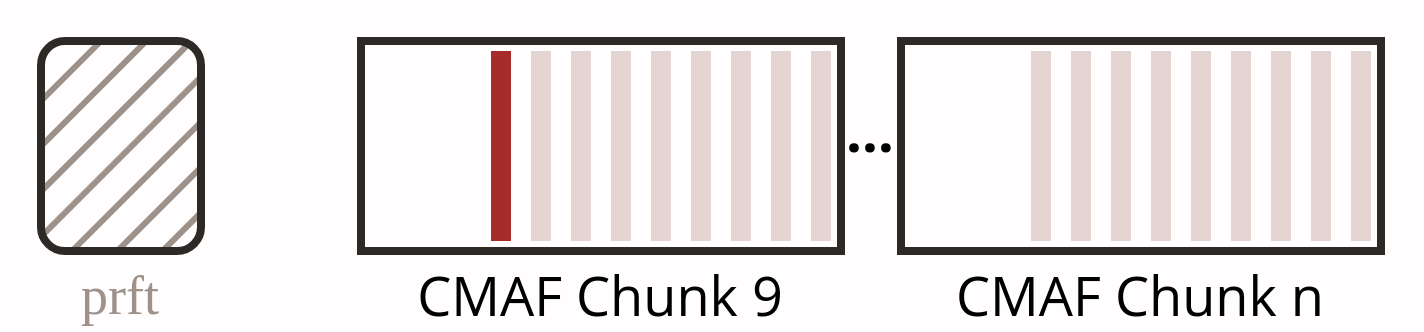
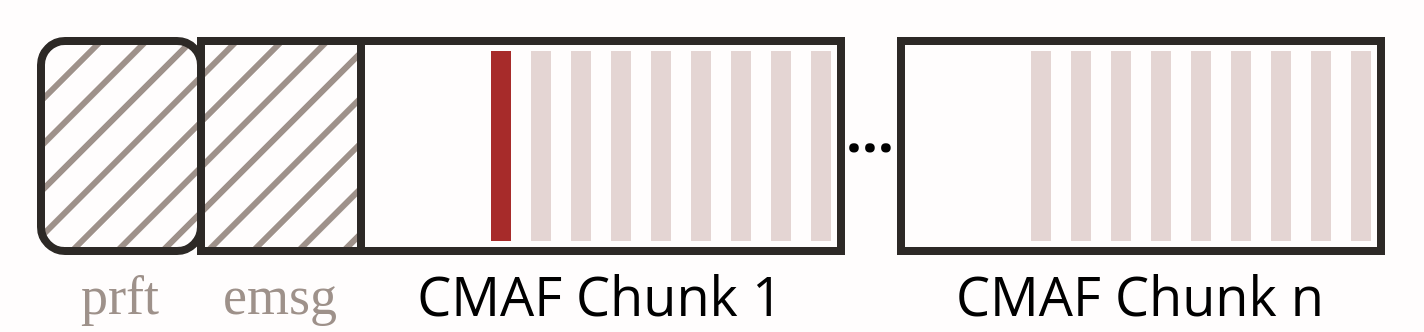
  <mxCell id="0" />
  <mxCell id="1" parent="0" />
- <mxCell id="2" value="CMAF Chunk 9" style="rounded=0;whiteSpace=wrap;html=1;strokeColor=#2D2926;fillColor=none;strokeWidth=4;fontFamily=Open Sans;labelBackgroundColor=none;labelPosition=center;verticalLabelPosition=bottom;align=center;verticalAlign=top;fontSize=27;fontStyle=0" parent="1" vertex="1"><mxGeometry x="180" y="20" width="240" height="105" as="geometry" /></mxCell>
+ <mxCell id="2" value="CMAF Chunk 1" style="rounded=0;whiteSpace=wrap;html=1;strokeColor=#2D2926;fillColor=none;strokeWidth=4;fontFamily=Open Sans;labelBackgroundColor=none;labelPosition=center;verticalLabelPosition=bottom;align=center;verticalAlign=top;fontSize=27;fontStyle=0" parent="1" vertex="1"><mxGeometry x="180" y="20" width="240" height="105" as="geometry" /></mxCell>
  <mxCell id="3" value="prft" style="whiteSpace=wrap;html=1;strokeColor=#2D2926;fillColor=#9E918A;strokeWidth=4;fontFamily=Hack;labelBackgroundColor=none;labelPosition=center;verticalLabelPosition=bottom;align=center;verticalAlign=top;fontSize=27;fontStyle=0;gradientColor=none;shadow=0;glass=0;fillStyle=hatch;fontColor=#9E918A;rounded=1;" parent="1" vertex="1"><mxGeometry x="20" y="20" width="80" height="105" as="geometry" /></mxCell>
  <mxCell id="4" value="CMAF Chunk n" style="rounded=0;whiteSpace=wrap;html=1;strokeColor=#2D2926;fillColor=none;strokeWidth=4;fontFamily=Open Sans;labelBackgroundColor=none;labelPosition=center;verticalLabelPosition=bottom;align=center;verticalAlign=top;fontSize=27;fontStyle=0" parent="1" vertex="1"><mxGeometry x="450" y="20" width="240" height="105" as="geometry" /></mxCell>
  <mxCell id="5" value="&lt;span style=&quot;font-family: &amp;quot;Open Sans&amp;quot;; font-size: 28px; font-weight: 700; text-align: right;&quot;&gt;…&lt;/span&gt;" style="text;html=1;strokeColor=none;fillColor=none;align=center;verticalAlign=middle;whiteSpace=wrap;rounded=0;labelBackgroundColor=none;" parent="1" vertex="1"><mxGeometry x="420" y="50" width="30" height="30" as="geometry" /></mxCell>
  <mxCell id="6" value="" style="rounded=0;whiteSpace=wrap;html=1;labelPosition=center;verticalLabelPosition=top;align=center;verticalAlign=bottom;strokeColor=none;fillColor=#A72B2A;fontFamily=Open Sans;labelBackgroundColor=none;" parent="1" vertex="1"><mxGeometry x="245" y="25" width="10" height="95" as="geometry" /></mxCell>
  <mxCell id="7" value="" style="rounded=0;whiteSpace=wrap;html=1;labelPosition=center;verticalLabelPosition=top;align=center;verticalAlign=bottom;strokeColor=none;fillColor=#E4D5D3;fontFamily=Open Sans;labelBackgroundColor=none;" parent="1" vertex="1"><mxGeometry x="265" y="25" width="10" height="95" as="geometry" /></mxCell>
  <mxCell id="8" value="" style="rounded=0;whiteSpace=wrap;html=1;labelPosition=center;verticalLabelPosition=top;align=center;verticalAlign=bottom;strokeColor=none;fillColor=#E4D5D3;fontFamily=Open Sans;labelBackgroundColor=none;" parent="1" vertex="1"><mxGeometry x="285" y="25" width="10" height="95" as="geometry" /></mxCell>
  <mxCell id="9" value="" style="rounded=0;whiteSpace=wrap;html=1;labelPosition=center;verticalLabelPosition=top;align=center;verticalAlign=bottom;strokeColor=none;fillColor=#E4D5D3;fontFamily=Open Sans;labelBackgroundColor=none;" parent="1" vertex="1"><mxGeometry x="305" y="25" width="10" height="95" as="geometry" /></mxCell>
  <mxCell id="10" value="" style="rounded=0;whiteSpace=wrap;html=1;labelPosition=center;verticalLabelPosition=top;align=center;verticalAlign=bottom;strokeColor=none;fillColor=#E4D5D3;fontFamily=Open Sans;labelBackgroundColor=none;" parent="1" vertex="1"><mxGeometry x="325" y="25" width="10" height="95" as="geometry" /></mxCell>
  <mxCell id="11" value="" style="rounded=0;whiteSpace=wrap;html=1;labelPosition=center;verticalLabelPosition=top;align=center;verticalAlign=bottom;strokeColor=none;fillColor=#E4D5D3;fontFamily=Open Sans;labelBackgroundColor=none;" parent="1" vertex="1"><mxGeometry x="345" y="25" width="10" height="95" as="geometry" /></mxCell>
  <mxCell id="12" value="" style="rounded=0;whiteSpace=wrap;html=1;labelPosition=center;verticalLabelPosition=top;align=center;verticalAlign=bottom;strokeColor=none;fillColor=#E4D5D3;fontFamily=Open Sans;labelBackgroundColor=none;" parent="1" vertex="1"><mxGeometry x="365" y="25" width="10" height="95" as="geometry" /></mxCell>
  <mxCell id="13" value="" style="rounded=0;whiteSpace=wrap;html=1;labelPosition=center;verticalLabelPosition=top;align=center;verticalAlign=bottom;strokeColor=none;fillColor=#E4D5D3;fontFamily=Open Sans;labelBackgroundColor=none;" parent="1" vertex="1"><mxGeometry x="385" y="25" width="10" height="95" as="geometry" /></mxCell>
  <mxCell id="14" value="" style="rounded=0;whiteSpace=wrap;html=1;labelPosition=center;verticalLabelPosition=top;align=center;verticalAlign=bottom;strokeColor=none;fillColor=#E4D5D3;fontFamily=Open Sans;labelBackgroundColor=none;" parent="1" vertex="1"><mxGeometry x="405" y="25" width="10" height="95" as="geometry" /></mxCell>
  <mxCell id="15" value="" style="rounded=0;whiteSpace=wrap;html=1;labelPosition=center;verticalLabelPosition=top;align=center;verticalAlign=bottom;strokeColor=none;fillColor=#E4D5D3;fontFamily=Open Sans;labelBackgroundColor=none;" parent="1" vertex="1"><mxGeometry x="515" y="25" width="10" height="95" as="geometry" /></mxCell>
  <mxCell id="16" value="" style="rounded=0;whiteSpace=wrap;html=1;labelPosition=center;verticalLabelPosition=top;align=center;verticalAlign=bottom;strokeColor=none;fillColor=#E4D5D3;fontFamily=Open Sans;labelBackgroundColor=none;" parent="1" vertex="1"><mxGeometry x="535" y="25" width="10" height="95" as="geometry" /></mxCell>
  <mxCell id="17" value="" style="rounded=0;whiteSpace=wrap;html=1;labelPosition=center;verticalLabelPosition=top;align=center;verticalAlign=bottom;strokeColor=none;fillColor=#E4D5D3;fontFamily=Open Sans;labelBackgroundColor=none;" parent="1" vertex="1"><mxGeometry x="555" y="25" width="10" height="95" as="geometry" /></mxCell>
  <mxCell id="18" value="" style="rounded=0;whiteSpace=wrap;html=1;labelPosition=center;verticalLabelPosition=top;align=center;verticalAlign=bottom;strokeColor=none;fillColor=#E4D5D3;fontFamily=Open Sans;labelBackgroundColor=none;" parent="1" vertex="1"><mxGeometry x="575" y="25" width="10" height="95" as="geometry" /></mxCell>
  <mxCell id="19" value="" style="rounded=0;whiteSpace=wrap;html=1;labelPosition=center;verticalLabelPosition=top;align=center;verticalAlign=bottom;strokeColor=none;fillColor=#E4D5D3;fontFamily=Open Sans;labelBackgroundColor=none;" parent="1" vertex="1"><mxGeometry x="595" y="25" width="10" height="95" as="geometry" /></mxCell>
  <mxCell id="20" value="" style="rounded=0;whiteSpace=wrap;html=1;labelPosition=center;verticalLabelPosition=top;align=center;verticalAlign=bottom;strokeColor=none;fillColor=#E4D5D3;fontFamily=Open Sans;labelBackgroundColor=none;" parent="1" vertex="1"><mxGeometry x="615" y="25" width="10" height="95" as="geometry" /></mxCell>
  <mxCell id="21" value="" style="rounded=0;whiteSpace=wrap;html=1;labelPosition=center;verticalLabelPosition=top;align=center;verticalAlign=bottom;strokeColor=none;fillColor=#E4D5D3;fontFamily=Open Sans;labelBackgroundColor=none;" parent="1" vertex="1"><mxGeometry x="635" y="25" width="10" height="95" as="geometry" /></mxCell>
  <mxCell id="22" value="" style="rounded=0;whiteSpace=wrap;html=1;labelPosition=center;verticalLabelPosition=top;align=center;verticalAlign=bottom;strokeColor=none;fillColor=#E4D5D3;fontFamily=Open Sans;labelBackgroundColor=none;" parent="1" vertex="1"><mxGeometry x="655" y="25" width="10" height="95" as="geometry" /></mxCell>
  <mxCell id="23" value="" style="rounded=0;whiteSpace=wrap;html=1;labelPosition=center;verticalLabelPosition=top;align=center;verticalAlign=bottom;strokeColor=none;fillColor=#E4D5D3;fontFamily=Open Sans;labelBackgroundColor=none;" parent="1" vertex="1"><mxGeometry x="675" y="25" width="10" height="95" as="geometry" /></mxCell>
+ <mxCell id="24" value="emsg" style="rounded=0;whiteSpace=wrap;html=1;strokeColor=#2D2926;fillColor=#9E918A;strokeWidth=4;fontFamily=Hack;labelBackgroundColor=none;labelPosition=center;verticalLabelPosition=bottom;align=center;verticalAlign=top;fontSize=27;fontStyle=0;gradientColor=none;shadow=0;glass=0;fillStyle=hatch;fontColor=#9E918A;" vertex="1" parent="1"><mxGeometry x="100" y="20" width="80" height="105" as="geometry" /></mxCell>
